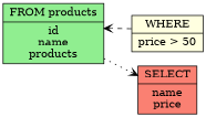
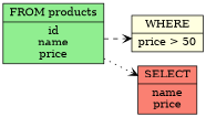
  digraph {
    rankdir=LR
    node [shape=record style=filled]
    edge [arrowhead=vee]
-   n1 [fillcolor=lightgreen label="FROM products|id\nname\nproducts"]
+   n1 [fillcolor=lightgreen label="FROM products|id\nname\nprice"]
    n2 [fillcolor=lightyellow label="WHERE|price \> 50"]
    n3 [fillcolor=salmon label="SELECT|name\nprice"]
-   n2 -> n1 [style=dashed]
+   n1 -> n2 [style=dashed]
    n1 -> n3 [style=dotted]
  }
